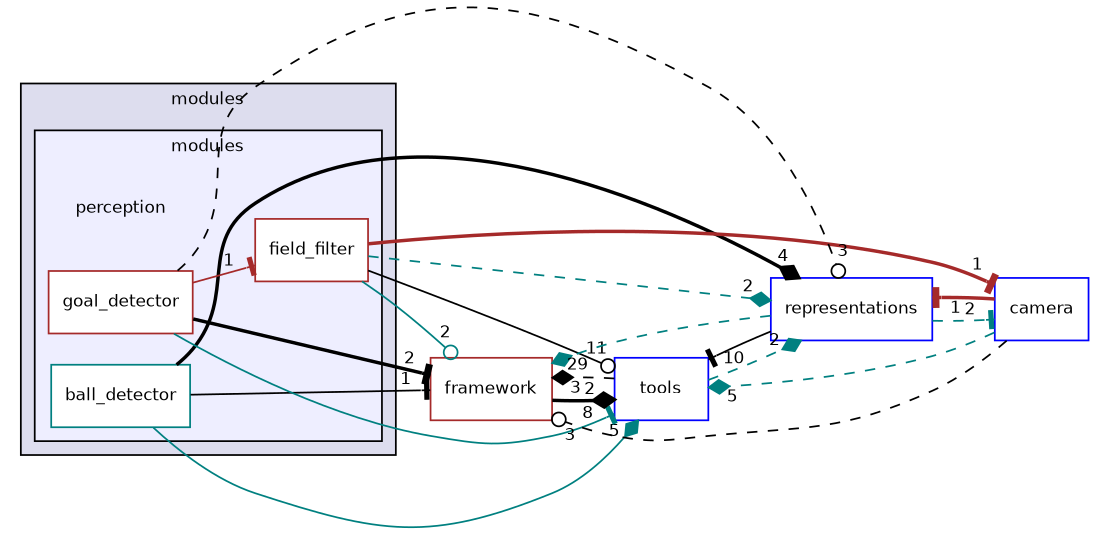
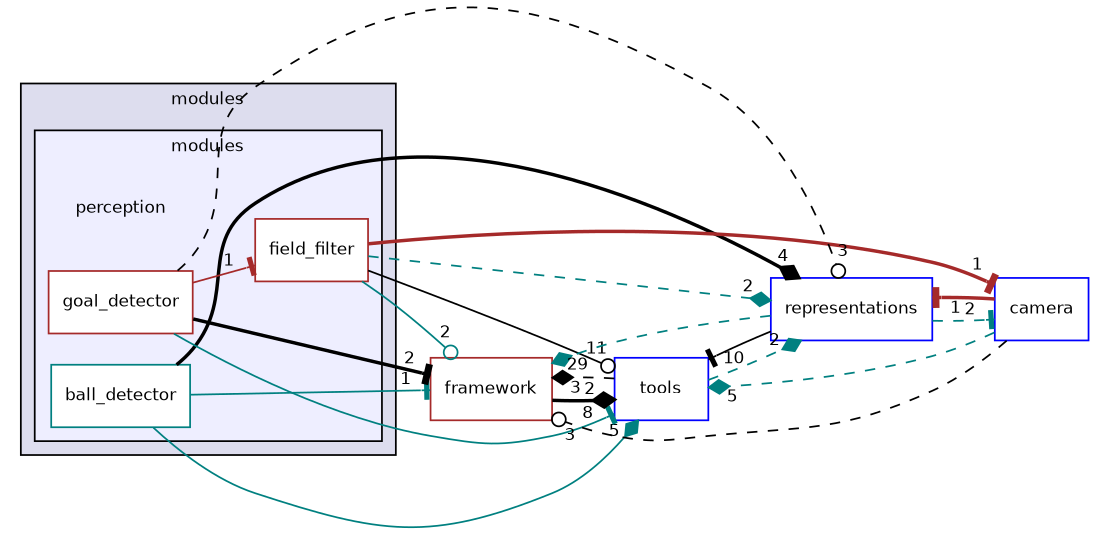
  digraph {
    compound=true
    rankdir=LR
    node [color=brown fontname=Helvetica fontsize=10 shape=box fillcolor=white style=filled]
    edge [arrowhead=tee color=teal headlabel=2 labeldistance=1.5 labelfontname=Helvetica labelfontsize=10 style=dashed]
    n1 [label=perception shape=plaintext fillcolor="" style=""]
    n2 [color=teal label=ball_detector]
    n3 [label=field_filter]
    n4 [label=goal_detector]
    n5 [label=framework fillcolor="" style=""]
    n6 [color=blue label=tools]
    n7 [color=blue label=representations]
    n8 [color=blue label=camera fillcolor="" style=""]
    subgraph cluster_1 {
      bgcolor="#ddddee"
      fontname=Helvetica
      fontsize=10
      label=modules
      pencolor=black
      subgraph cluster_2 {
        bgcolor="#eeeeff"
        fontname=Helvetica
        fontsize=10
        label=modules
        pencolor=black
        n1
        n2
        n3
        n4
      }
    }
-   n2 -> n5 [color=black headlabel=1 style=solid]
+   n2 -> n5 [headlabel=1 style=solid]
    n2 -> n6 [arrowhead=diamond headlabel=5 style=solid]
    n2 -> n7 [arrowhead=diamond color=black headlabel=4 style=bold]
    n3 -> n5 [arrowhead=odot style=solid]
    n3 -> n6 [arrowhead=odot color=black headlabel=11 style=solid]
    n3 -> n7 [arrowhead=diamond]
    n3 -> n8 [color=brown headlabel=1 style=bold]
    n4 -> n3 [color=brown headlabel=1 style=solid]
    n4 -> n5 [color=black style=bold]
    n4 -> n6 [headlabel=8 style=solid]
    n4 -> n7 [arrowhead=odot color=black headlabel=3]
    n5 -> n6 [arrowhead=diamond color=black style=bold]
    n6 -> n5 [arrowhead=diamond color=black headlabel=3]
    n6 -> n7 [arrowhead=diamond]
    n7 -> n5 [arrowhead=diamond headlabel=29]
    n7 -> n6 [color=black headlabel=10 style=solid]
    n7 -> n8
    n8 -> n5 [arrowhead=odot color=black headlabel=3]
    n8 -> n6 [arrowhead=diamond headlabel=5]
    n8 -> n7 [color=brown headlabel=1 style=bold]
  }
